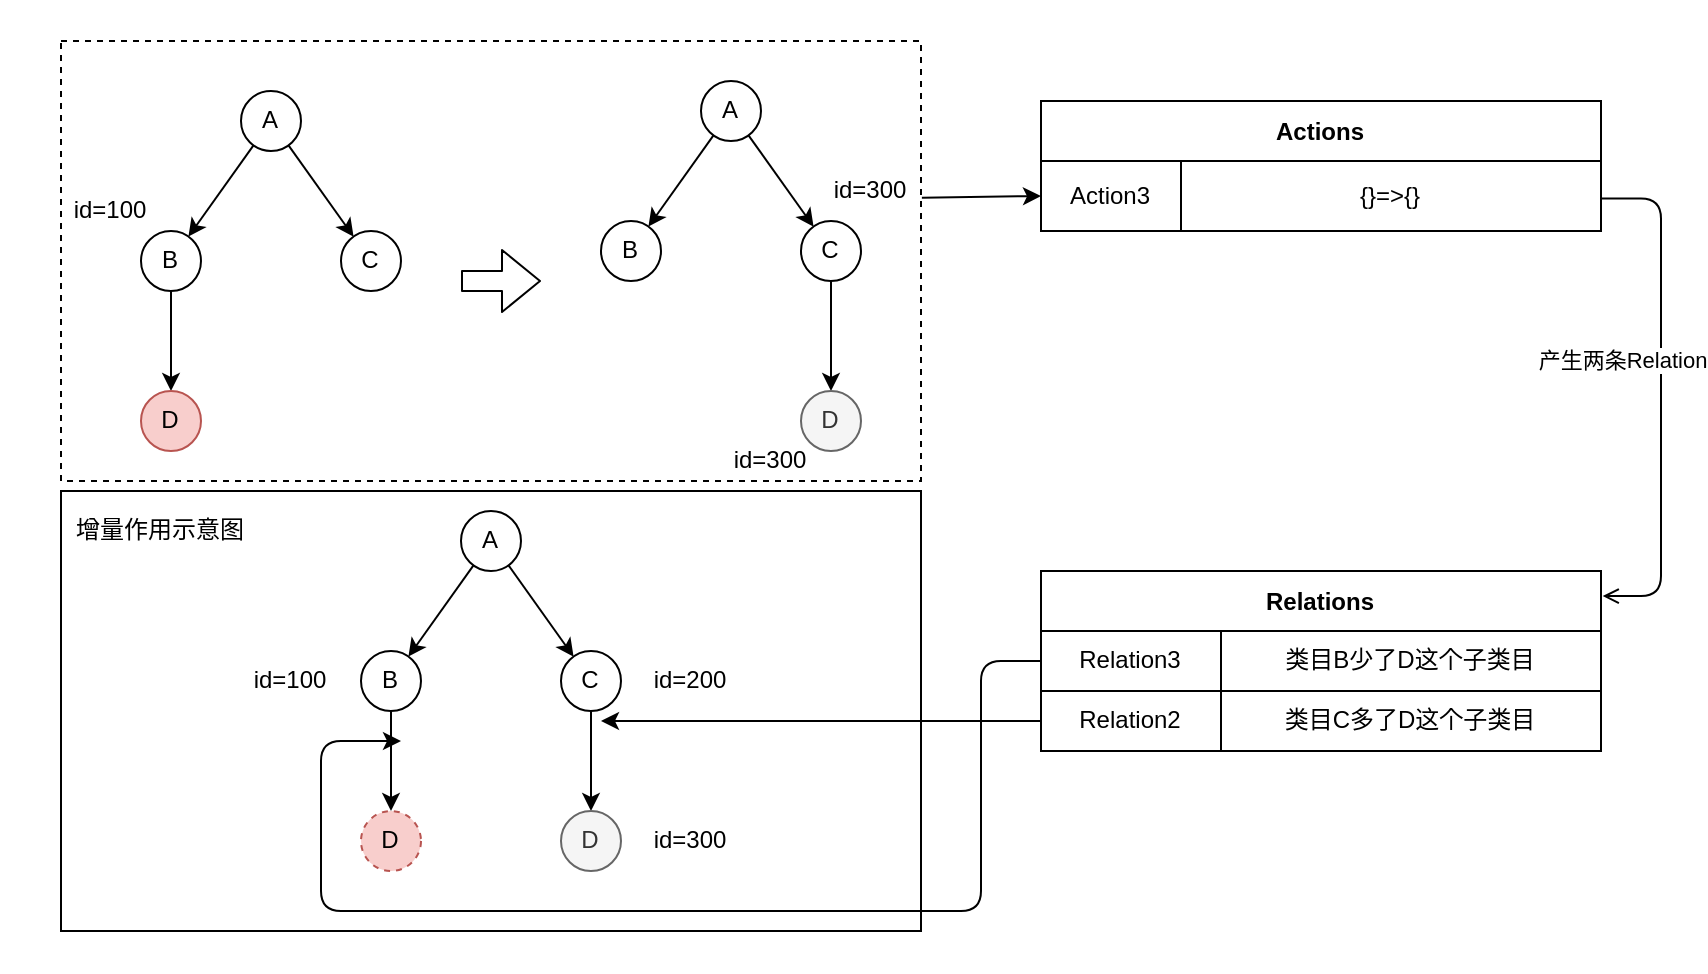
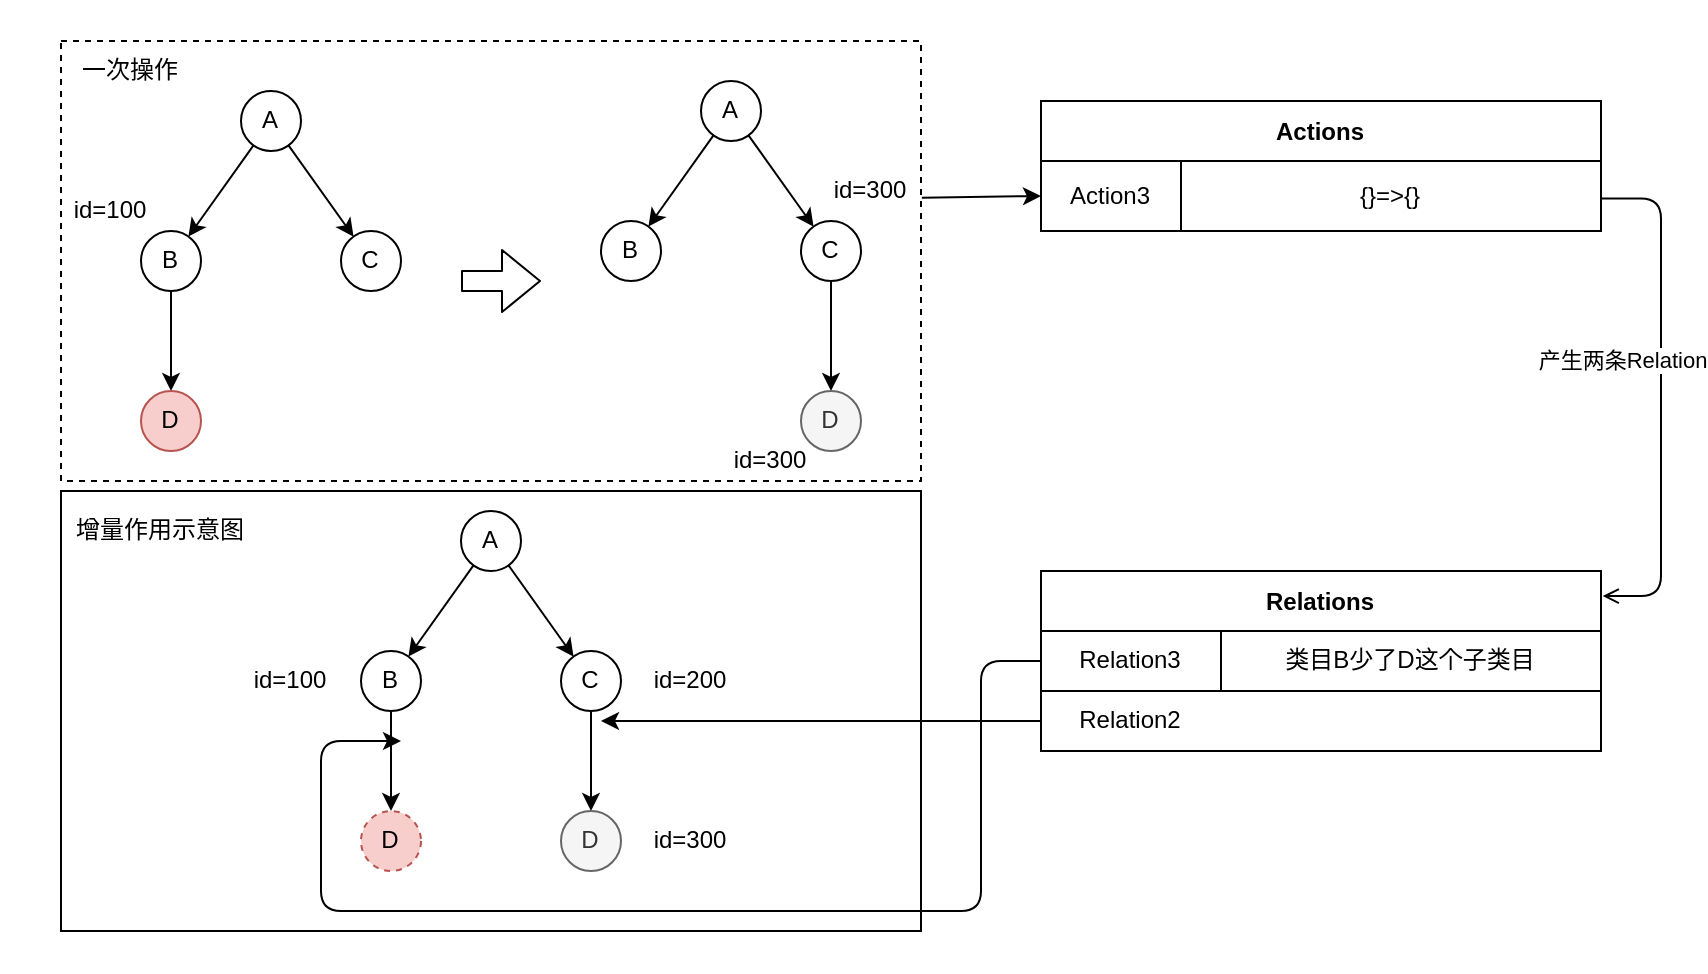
  <mxCell id="0" />
  <mxCell id="1" parent="0" />
  <mxCell id="2" value="" style="rounded=0;whiteSpace=wrap;html=1;" vertex="1" parent="1"><mxGeometry x="30" y="245" width="430" height="220" as="geometry" /></mxCell>
  <mxCell id="3" value="" style="rounded=0;whiteSpace=wrap;html=1;dashed=1;" vertex="1" parent="1"><mxGeometry x="30" y="20" width="430" height="220" as="geometry" /></mxCell>
  <mxCell id="4" value="" style="rounded=0;orthogonalLoop=1;jettySize=auto;html=1;" edge="1" parent="1" source="6" target="8"><mxGeometry relative="1" as="geometry" /></mxCell>
  <mxCell id="5" value="" style="rounded=0;orthogonalLoop=1;jettySize=auto;html=1;" edge="1" parent="1" source="6" target="9"><mxGeometry relative="1" as="geometry" /></mxCell>
  <mxCell id="6" value="A" style="ellipse;whiteSpace=wrap;html=1;aspect=fixed;" vertex="1" parent="1"><mxGeometry x="120" y="45" width="30" height="30" as="geometry" /></mxCell>
  <mxCell id="7" value="" style="edgeStyle=orthogonalEdgeStyle;rounded=0;orthogonalLoop=1;jettySize=auto;html=1;" edge="1" parent="1" source="8" target="10"><mxGeometry relative="1" as="geometry" /></mxCell>
  <mxCell id="8" value="B" style="ellipse;whiteSpace=wrap;html=1;aspect=fixed;" vertex="1" parent="1"><mxGeometry x="70" y="115" width="30" height="30" as="geometry" /></mxCell>
  <mxCell id="9" value="C" style="ellipse;whiteSpace=wrap;html=1;aspect=fixed;" vertex="1" parent="1"><mxGeometry x="170" y="115" width="30" height="30" as="geometry" /></mxCell>
  <mxCell id="10" value="D" style="ellipse;whiteSpace=wrap;html=1;aspect=fixed;fillColor=#f8cecc;strokeColor=#b85450;" vertex="1" parent="1"><mxGeometry x="70" y="195" width="30" height="30" as="geometry" /></mxCell>
  <mxCell id="11" value="" style="rounded=0;orthogonalLoop=1;jettySize=auto;html=1;" edge="1" parent="1" source="13" target="15"><mxGeometry relative="1" as="geometry" /></mxCell>
  <mxCell id="12" value="" style="rounded=0;orthogonalLoop=1;jettySize=auto;html=1;" edge="1" parent="1" source="13" target="16"><mxGeometry relative="1" as="geometry" /></mxCell>
  <mxCell id="13" value="A" style="ellipse;whiteSpace=wrap;html=1;aspect=fixed;" vertex="1" parent="1"><mxGeometry x="350" y="40" width="30" height="30" as="geometry" /></mxCell>
  <mxCell id="14" value="" style="edgeStyle=orthogonalEdgeStyle;rounded=0;orthogonalLoop=1;jettySize=auto;html=1;" edge="1" parent="1" source="16" target="17"><mxGeometry relative="1" as="geometry" /></mxCell>
  <mxCell id="15" value="B" style="ellipse;whiteSpace=wrap;html=1;aspect=fixed;" vertex="1" parent="1"><mxGeometry x="300" y="110" width="30" height="30" as="geometry" /></mxCell>
  <mxCell id="16" value="C" style="ellipse;whiteSpace=wrap;html=1;aspect=fixed;" vertex="1" parent="1"><mxGeometry x="400" y="110" width="30" height="30" as="geometry" /></mxCell>
  <mxCell id="17" value="D" style="ellipse;whiteSpace=wrap;html=1;aspect=fixed;fillColor=#f5f5f5;strokeColor=#666666;fontColor=#333333;" vertex="1" parent="1"><mxGeometry x="400" y="195" width="30" height="30" as="geometry" /></mxCell>
  <mxCell id="18" value="" style="rounded=0;orthogonalLoop=1;jettySize=auto;html=1;" edge="1" parent="1" source="20" target="22"><mxGeometry relative="1" as="geometry" /></mxCell>
  <mxCell id="19" value="" style="rounded=0;orthogonalLoop=1;jettySize=auto;html=1;" edge="1" parent="1" source="20" target="23"><mxGeometry relative="1" as="geometry" /></mxCell>
  <mxCell id="20" value="A" style="ellipse;whiteSpace=wrap;html=1;aspect=fixed;" vertex="1" parent="1"><mxGeometry x="230" y="255" width="30" height="30" as="geometry" /></mxCell>
  <mxCell id="21" value="" style="edgeStyle=orthogonalEdgeStyle;rounded=0;orthogonalLoop=1;jettySize=auto;html=1;" edge="1" parent="1" source="22" target="24"><mxGeometry relative="1" as="geometry" /></mxCell>
  <mxCell id="22" value="B" style="ellipse;whiteSpace=wrap;html=1;aspect=fixed;" vertex="1" parent="1"><mxGeometry x="180" y="325" width="30" height="30" as="geometry" /></mxCell>
  <mxCell id="23" value="C" style="ellipse;whiteSpace=wrap;html=1;aspect=fixed;" vertex="1" parent="1"><mxGeometry x="280" y="325" width="30" height="30" as="geometry" /></mxCell>
  <mxCell id="24" value="D" style="ellipse;whiteSpace=wrap;html=1;aspect=fixed;fillColor=#f8cecc;strokeColor=#b85450;dashed=1;" vertex="1" parent="1"><mxGeometry x="180" y="405" width="30" height="30" as="geometry" /></mxCell>
  <mxCell id="25" value="" style="edgeStyle=orthogonalEdgeStyle;rounded=0;orthogonalLoop=1;jettySize=auto;html=1;" edge="1" parent="1" target="26" source="23"><mxGeometry relative="1" as="geometry"><mxPoint x="350" y="365" as="sourcePoint" /></mxGeometry></mxCell>
  <mxCell id="26" value="D" style="ellipse;whiteSpace=wrap;html=1;aspect=fixed;fillColor=#f5f5f5;strokeColor=#666666;fontColor=#333333;" vertex="1" parent="1"><mxGeometry x="280" y="405" width="30" height="30" as="geometry" /></mxCell>
  <mxCell id="27" value="" style="shape=flexArrow;endArrow=classic;html=1;" edge="1" parent="1"><mxGeometry width="50" height="50" relative="1" as="geometry"><mxPoint x="230" y="140" as="sourcePoint" /><mxPoint x="270" y="140" as="targetPoint" /></mxGeometry></mxCell>
+ <mxCell id="28" value="一次操作" style="text;html=1;strokeColor=none;fillColor=none;align=center;verticalAlign=middle;whiteSpace=wrap;rounded=0;" vertex="1" parent="1"><mxGeometry x="30" y="25" width="70" height="20" as="geometry" /></mxCell>
  <mxCell id="29" value="id=100" style="text;html=1;strokeColor=none;fillColor=none;align=center;verticalAlign=middle;whiteSpace=wrap;rounded=0;" vertex="1" parent="1"><mxGeometry x="20" y="95" width="70" height="20" as="geometry" /></mxCell>
  <mxCell id="30" value="id=300" style="text;html=1;strokeColor=none;fillColor=none;align=center;verticalAlign=middle;whiteSpace=wrap;rounded=0;" vertex="1" parent="1"><mxGeometry x="400" y="85" width="70" height="20" as="geometry" /></mxCell>
  <mxCell id="31" value="id=300" style="text;html=1;strokeColor=none;fillColor=none;align=center;verticalAlign=middle;whiteSpace=wrap;rounded=0;" vertex="1" parent="1"><mxGeometry x="350" y="220" width="70" height="20" as="geometry" /></mxCell>
  <mxCell id="32" value="增量作用示意图" style="text;html=1;strokeColor=none;fillColor=none;align=center;verticalAlign=middle;whiteSpace=wrap;rounded=0;" vertex="1" parent="1"><mxGeometry x="35" y="255" width="90" height="20" as="geometry" /></mxCell>
  <mxCell id="33" value="id=300" style="text;html=1;strokeColor=none;fillColor=none;align=center;verticalAlign=middle;whiteSpace=wrap;rounded=0;" vertex="1" parent="1"><mxGeometry x="310" y="410" width="70" height="20" as="geometry" /></mxCell>
  <mxCell id="34" value="id=200" style="text;html=1;strokeColor=none;fillColor=none;align=center;verticalAlign=middle;whiteSpace=wrap;rounded=0;" vertex="1" parent="1"><mxGeometry x="310" y="330" width="70" height="20" as="geometry" /></mxCell>
  <mxCell id="35" value="id=100" style="text;html=1;strokeColor=none;fillColor=none;align=center;verticalAlign=middle;whiteSpace=wrap;rounded=0;" vertex="1" parent="1"><mxGeometry x="110" y="330" width="70" height="20" as="geometry" /></mxCell>
  <mxCell id="36" value="Relations" style="shape=table;startSize=30;container=1;collapsible=0;childLayout=tableLayout;fontStyle=1;align=center;" vertex="1" parent="1"><mxGeometry x="520" y="285" width="280" height="90" as="geometry" /></mxCell>
  <mxCell id="37" value="" style="shape=partialRectangle;html=1;whiteSpace=wrap;collapsible=0;dropTarget=0;pointerEvents=0;top=0;left=0;bottom=0;right=0;points=[[0,0.5],[1,0.5]];portConstraint=eastwest;fillColor=none;" vertex="1" parent="36"><mxGeometry y="30" width="280" height="30" as="geometry" /></mxCell>
  <mxCell id="38" value="Relation3" style="shape=partialRectangle;html=1;whiteSpace=wrap;connectable=0;fillColor=none;top=0;left=0;bottom=0;right=0;overflow=hidden;" vertex="1" parent="37"><mxGeometry width="90" height="30" as="geometry" /></mxCell>
  <mxCell id="39" value="类目B少了D这个子类目" style="shape=partialRectangle;html=1;whiteSpace=wrap;connectable=0;fillColor=none;top=0;left=0;bottom=0;right=0;overflow=hidden;" vertex="1" parent="37"><mxGeometry x="90" width="190" height="30" as="geometry" /></mxCell>
  <mxCell id="40" value="" style="shape=partialRectangle;html=1;whiteSpace=wrap;collapsible=0;dropTarget=0;pointerEvents=0;top=0;left=0;bottom=0;right=0;points=[[0,0.5],[1,0.5]];portConstraint=eastwest;fillColor=none;" vertex="1" parent="36"><mxGeometry y="60" width="280" height="30" as="geometry" /></mxCell>
  <mxCell id="41" value="Relation2" style="shape=partialRectangle;html=1;whiteSpace=wrap;connectable=0;fillColor=none;top=0;left=0;bottom=0;right=0;overflow=hidden;" vertex="1" parent="40"><mxGeometry width="90" height="30" as="geometry" /></mxCell>
- <mxCell id="42" value="&lt;span&gt;类目C多了D这个子类目&lt;/span&gt;" style="shape=partialRectangle;html=1;whiteSpace=wrap;connectable=0;fillColor=none;top=0;left=0;bottom=0;right=0;overflow=hidden;" vertex="1" parent="40"><mxGeometry x="90" width="190" height="30" as="geometry" /></mxCell>
  <mxCell id="43" value="Actions" style="shape=table;startSize=30;container=1;collapsible=0;childLayout=tableLayout;fontStyle=1;align=center;" vertex="1" parent="1"><mxGeometry x="520" y="50" width="280" height="65" as="geometry" /></mxCell>
  <mxCell id="44" value="" style="shape=partialRectangle;html=1;whiteSpace=wrap;collapsible=0;dropTarget=0;pointerEvents=0;top=0;left=0;bottom=0;right=0;points=[[0,0.5],[1,0.5]];portConstraint=eastwest;strokeColor=#666666;fontColor=#333333;fillColor=none;" vertex="1" parent="43"><mxGeometry y="30" width="280" height="35" as="geometry" /></mxCell>
  <mxCell id="45" value="Action3" style="shape=partialRectangle;html=1;whiteSpace=wrap;connectable=0;fillColor=none;top=0;left=0;bottom=0;right=0;overflow=hidden;" vertex="1" parent="44"><mxGeometry width="70" height="35" as="geometry" /></mxCell>
  <mxCell id="46" value="{}=&amp;gt;{}" style="shape=partialRectangle;html=1;whiteSpace=wrap;connectable=0;fillColor=none;top=0;left=0;bottom=0;right=0;overflow=hidden;" vertex="1" parent="44"><mxGeometry x="70" width="210" height="35" as="geometry" /></mxCell>
  <mxCell id="47" value="" style="endArrow=open;html=1;entryX=1.003;entryY=0.139;entryDx=0;entryDy=0;entryPerimeter=0;exitX=1;exitY=0.75;exitDx=0;exitDy=0;edgeStyle=orthogonalEdgeStyle;" edge="1" parent="1" source="43" target="36"><mxGeometry width="50" height="50" relative="1" as="geometry"><mxPoint x="600" y="235" as="sourcePoint" /><mxPoint x="650" y="185" as="targetPoint" /><Array as="points"><mxPoint x="830" y="99" /><mxPoint x="830" y="297" /></Array></mxGeometry></mxCell>
  <mxCell id="48" value="产生两条Relation" style="edgeLabel;html=1;align=center;verticalAlign=middle;resizable=0;points=[];" vertex="1" connectable="0" parent="47"><mxGeometry x="-0.253" y="3" relative="1" as="geometry"><mxPoint x="-23" y="15" as="offset" /></mxGeometry></mxCell>
  <mxCell id="49" value="" style="endArrow=classic;html=1;exitX=0;exitY=0.5;exitDx=0;exitDy=0;" edge="1" parent="1" source="40"><mxGeometry width="50" height="50" relative="1" as="geometry"><mxPoint x="570" y="235" as="sourcePoint" /><mxPoint x="300" y="360" as="targetPoint" /></mxGeometry></mxCell>
  <mxCell id="50" value="" style="endArrow=classic;html=1;exitX=0;exitY=0.5;exitDx=0;exitDy=0;edgeStyle=orthogonalEdgeStyle;" edge="1" parent="1" source="37"><mxGeometry width="50" height="50" relative="1" as="geometry"><mxPoint x="530" y="370" as="sourcePoint" /><mxPoint x="200" y="370" as="targetPoint" /><Array as="points"><mxPoint x="490" y="330" /><mxPoint x="490" y="455" /><mxPoint x="160" y="455" /><mxPoint x="160" y="370" /></Array></mxGeometry></mxCell>
  <mxCell id="51" value="" style="rounded=0;orthogonalLoop=1;jettySize=auto;html=1;exitX=1.001;exitY=0.356;exitDx=0;exitDy=0;exitPerimeter=0;entryX=0;entryY=0.5;entryDx=0;entryDy=0;" edge="1" parent="1" source="3" target="44"><mxGeometry relative="1" as="geometry"><mxPoint x="425" y="150" as="sourcePoint" /><mxPoint x="425" y="205" as="targetPoint" /></mxGeometry></mxCell>
